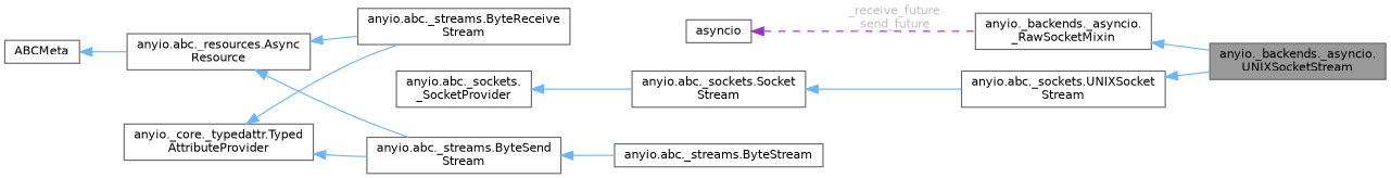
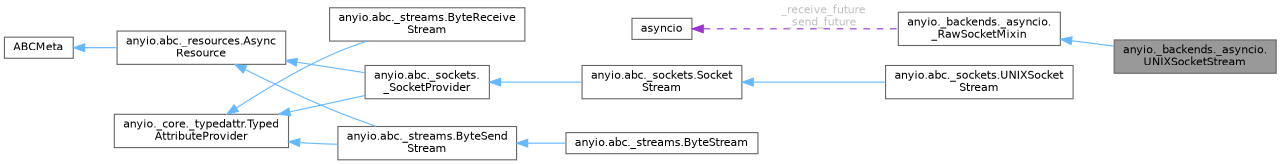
  digraph {
    rankdir=LR
    node [color=gray40 fillcolor=white fontname=Helvetica fontsize=10 shape=box style=filled]
    edge [color=steelblue1 dir=back fontname=Helvetica fontsize=10 labelfontname=Helvetica labelfontsize=10 style=solid]
    n1 [fillcolor=grey60 fontcolor=black height=0.2 label="anyio._backends._asyncio.\lUNIXSocketStream" width=0.4]
    n2 [height=0.2 label="anyio._backends._asyncio.\l_RawSocketMixin" width=0.4]
    n3 [height=0.2 label=asyncio width=0.4]
    n4 [height=0.2 label="anyio.abc._sockets.UNIXSocket\lStream" width=0.4]
    n5 [height=0.2 label="anyio.abc._sockets.Socket\lStream" width=0.4]
    n6 [height=0.2 label="anyio.abc._streams.ByteStream" width=0.4]
    n7 [height=0.2 label="anyio.abc._streams.ByteReceive\lStream" width=0.4]
    n8 [height=0.2 label="anyio.abc._resources.Async\lResource" width=0.4]
    n9 [height=0.2 label="anyio.abc._streams.ByteSend\lStream" width=0.4]
    n10 [height=0.2 label=ABCMeta width=0.4]
    n11 [height=0.2 label="anyio._core._typedattr.Typed\lAttributeProvider" width=0.4]
    n12 [height=0.2 label="anyio.abc._sockets.\l_SocketProvider" width=0.4]
    n2 -> n1
    n3 -> n2 [color=darkorchid3 fontcolor=grey label=" _receive_future\n_send_future" style=dashed]
-   n4 -> n1
    n5 -> n4
-   n8 -> n7
+   n8 -> n12
    n8 -> n9
    n9 -> n6
    n10 -> n8
    n11 -> n7
    n11 -> n9
+   n11 -> n12
    n12 -> n5
  }
